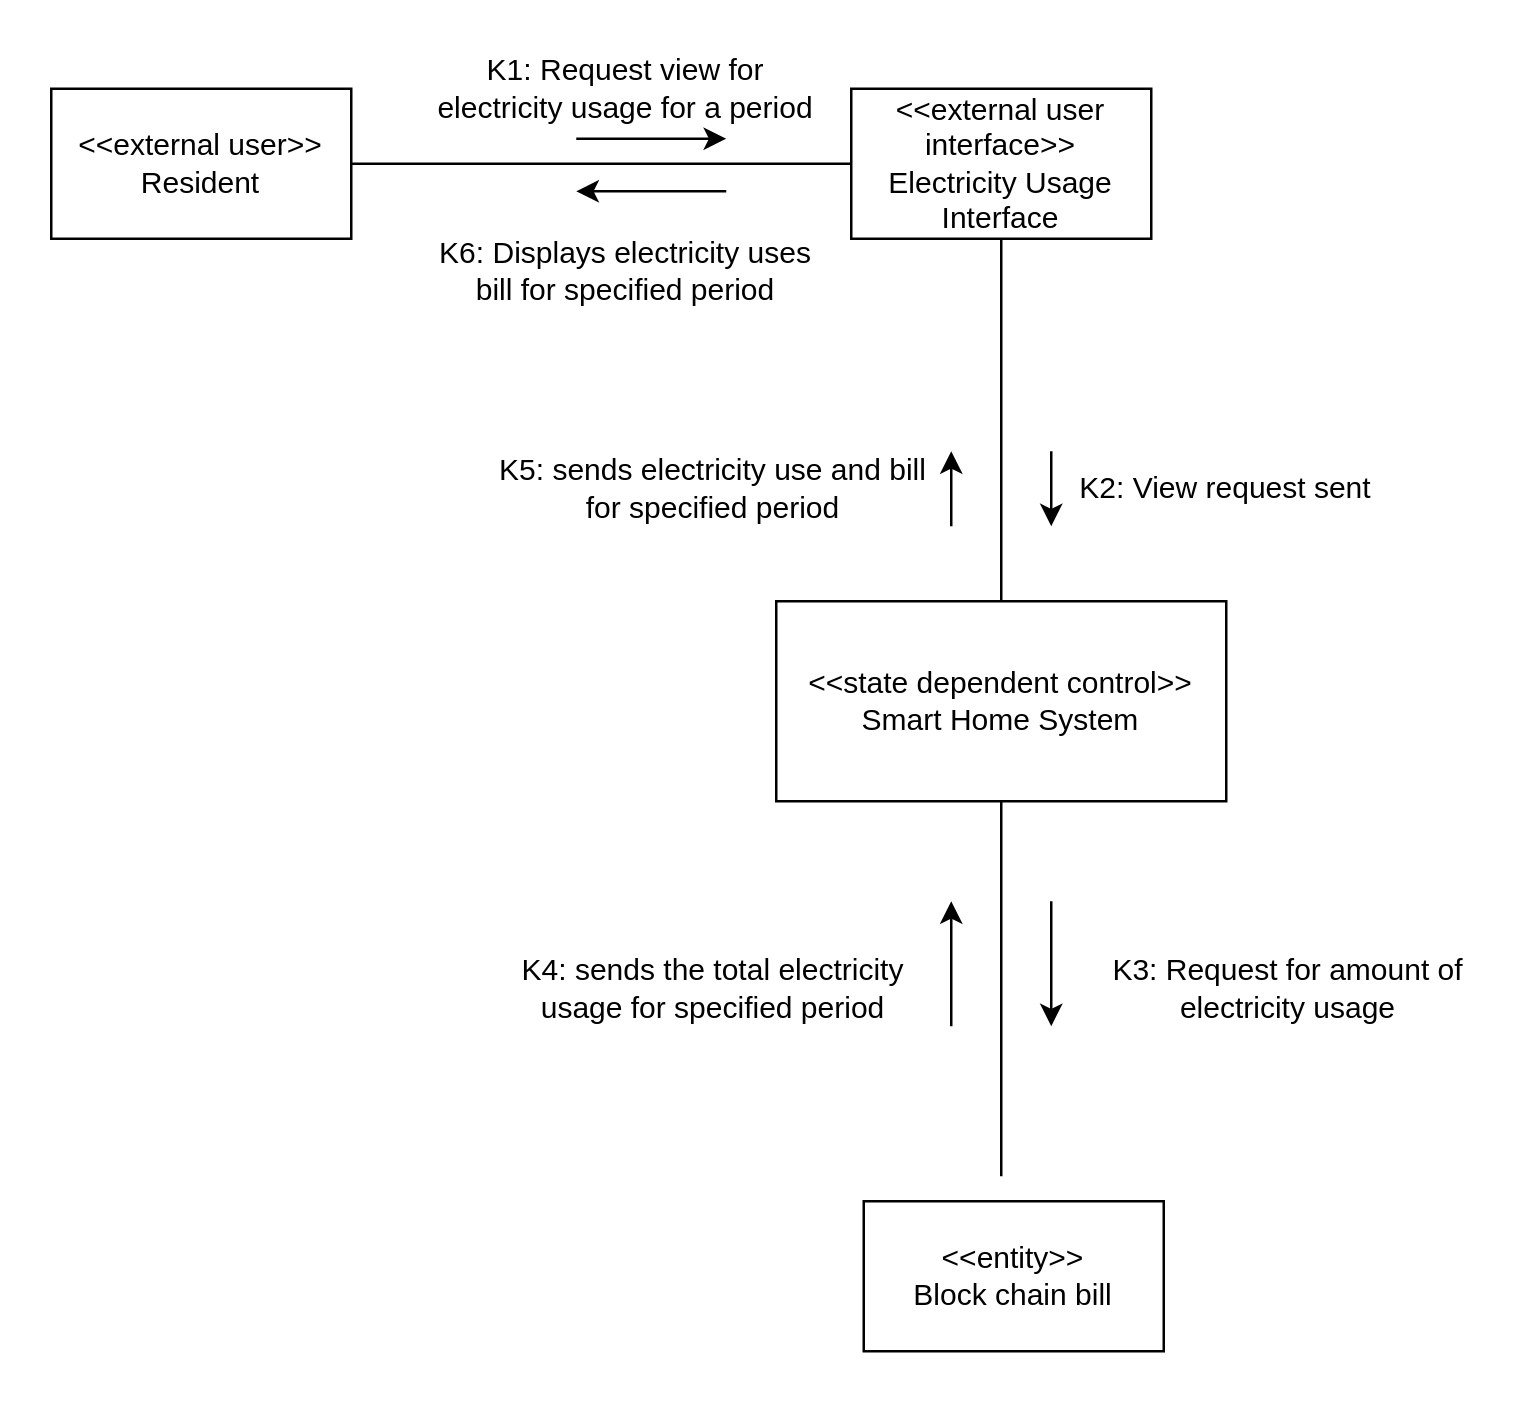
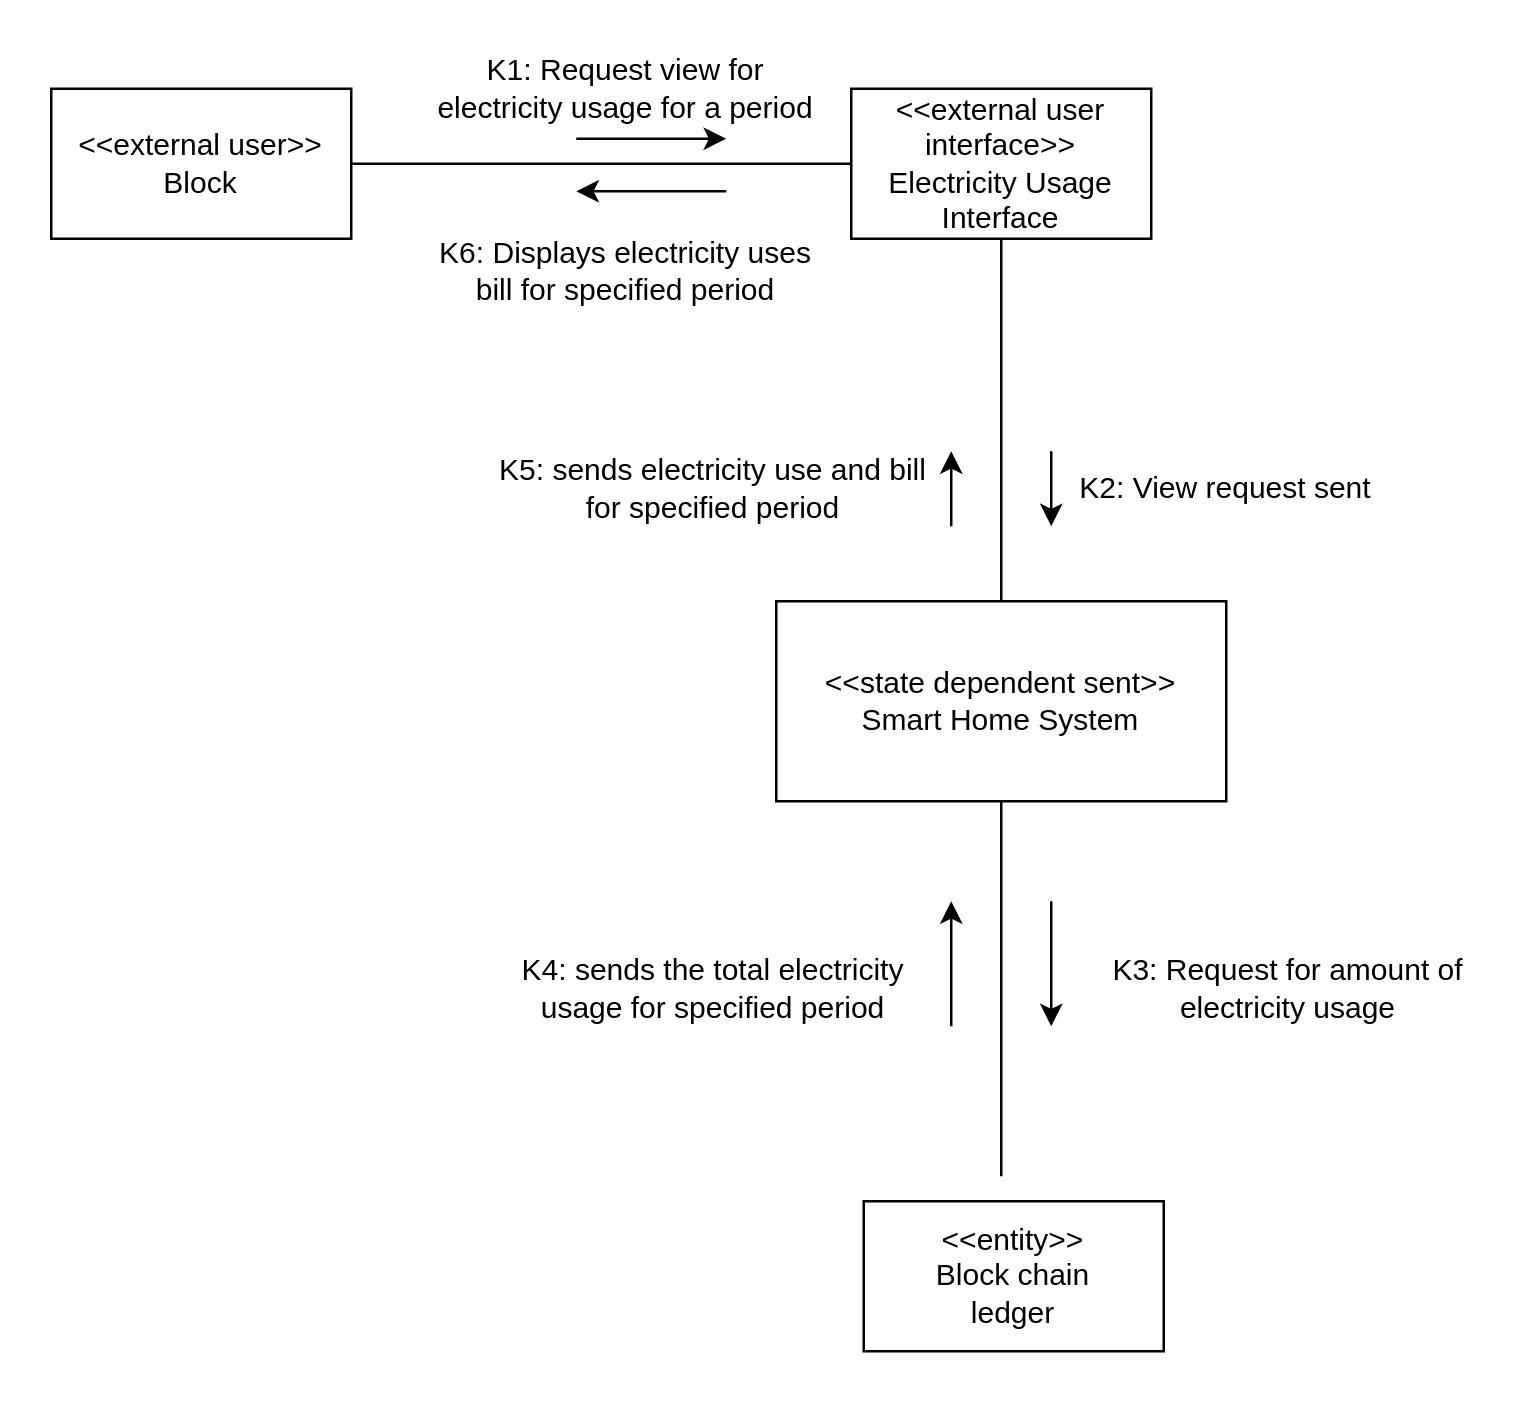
  <mxCell id="0" />
  <mxCell id="1" parent="0" />
- <mxCell id="2" value="&amp;lt;&amp;lt;external user&amp;gt;&amp;gt;&lt;br&gt;Resident" style="rounded=0;whiteSpace=wrap;html=1;" vertex="1" parent="1"><mxGeometry x="20" y="35" width="120" height="60" as="geometry" /></mxCell>
+ <mxCell id="2" value="&amp;lt;&amp;lt;external user&amp;gt;&amp;gt;&lt;br&gt;Block" style="rounded=0;whiteSpace=wrap;html=1;" vertex="1" parent="1"><mxGeometry x="20" y="35" width="120" height="60" as="geometry" /></mxCell>
  <mxCell id="3" value="" style="rounded=0;whiteSpace=wrap;html=1;" vertex="1" parent="1"><mxGeometry x="345" y="480" width="120" height="60" as="geometry" /></mxCell>
  <mxCell id="4" value="" style="rounded=0;whiteSpace=wrap;html=1;" vertex="1" parent="1"><mxGeometry x="310" y="240" width="180" height="80" as="geometry" /></mxCell>
  <mxCell id="5" value="" style="rounded=0;whiteSpace=wrap;html=1;" vertex="1" parent="1"><mxGeometry x="340" y="35" width="120" height="60" as="geometry" /></mxCell>
  <mxCell id="6" value="" style="endArrow=none;html=1;rounded=0;exitX=1;exitY=0.5;exitDx=0;exitDy=0;entryX=0;entryY=0.5;entryDx=0;entryDy=0;" edge="1" parent="1" source="2" target="5"><mxGeometry width="50" height="50" relative="1" as="geometry"><mxPoint x="180" y="235" as="sourcePoint" /><mxPoint x="230" y="185" as="targetPoint" /></mxGeometry></mxCell>
  <mxCell id="7" value="" style="endArrow=none;html=1;rounded=0;exitX=0.5;exitY=1;exitDx=0;exitDy=0;" edge="1" parent="1" source="4"><mxGeometry width="50" height="50" relative="1" as="geometry"><mxPoint x="160" y="130" as="sourcePoint" /><mxPoint x="400" y="470" as="targetPoint" /></mxGeometry></mxCell>
  <mxCell id="8" value="" style="endArrow=none;html=1;rounded=0;exitX=0.5;exitY=1;exitDx=0;exitDy=0;entryX=0.5;entryY=0;entryDx=0;entryDy=0;" edge="1" parent="1" source="5" target="4"><mxGeometry width="50" height="50" relative="1" as="geometry"><mxPoint x="170" y="140" as="sourcePoint" /><mxPoint x="370" y="140" as="targetPoint" /></mxGeometry></mxCell>
  <mxCell id="9" value="" style="endArrow=classic;html=1;rounded=0;" edge="1" parent="1"><mxGeometry width="50" height="50" relative="1" as="geometry"><mxPoint x="230" y="55" as="sourcePoint" /><mxPoint x="290" y="55" as="targetPoint" /></mxGeometry></mxCell>
  <mxCell id="10" value="" style="endArrow=classic;html=1;rounded=0;" edge="1" parent="1"><mxGeometry width="50" height="50" relative="1" as="geometry"><mxPoint x="290" y="76" as="sourcePoint" /><mxPoint x="230" y="76" as="targetPoint" /></mxGeometry></mxCell>
  <mxCell id="11" value="" style="endArrow=classic;html=1;rounded=0;" edge="1" parent="1"><mxGeometry width="50" height="50" relative="1" as="geometry"><mxPoint x="380" y="410" as="sourcePoint" /><mxPoint x="380" y="360" as="targetPoint" /></mxGeometry></mxCell>
  <mxCell id="12" value="" style="endArrow=classic;html=1;rounded=0;" edge="1" parent="1"><mxGeometry width="50" height="50" relative="1" as="geometry"><mxPoint x="420" y="360" as="sourcePoint" /><mxPoint x="420" y="410" as="targetPoint" /></mxGeometry></mxCell>
  <mxCell id="13" value="" style="endArrow=classic;html=1;rounded=0;" edge="1" parent="1"><mxGeometry width="50" height="50" relative="1" as="geometry"><mxPoint x="380" y="210" as="sourcePoint" /><mxPoint x="380" y="180" as="targetPoint" /></mxGeometry></mxCell>
  <mxCell id="14" value="" style="endArrow=classic;html=1;rounded=0;" edge="1" parent="1"><mxGeometry width="50" height="50" relative="1" as="geometry"><mxPoint x="420" y="180" as="sourcePoint" /><mxPoint x="420" y="210" as="targetPoint" /></mxGeometry></mxCell>
  <mxCell id="15" value="&amp;lt;&amp;lt;external user interface&amp;gt;&amp;gt;&lt;br&gt;Electricity Usage Interface" style="text;html=1;strokeColor=none;fillColor=none;align=center;verticalAlign=middle;whiteSpace=wrap;rounded=0;" vertex="1" parent="1"><mxGeometry x="340" y="50" width="120" height="30" as="geometry" /></mxCell>
  <mxCell id="16" value="K2: View request sent" style="text;html=1;strokeColor=none;fillColor=none;align=center;verticalAlign=middle;whiteSpace=wrap;rounded=0;rotation=0;" vertex="1" parent="1"><mxGeometry x="420" y="180" width="140" height="30" as="geometry" /></mxCell>
  <mxCell id="17" value="K5: sends electricity use and bill for specified period" style="text;html=1;strokeColor=none;fillColor=none;align=center;verticalAlign=middle;whiteSpace=wrap;rounded=0;rotation=0;" vertex="1" parent="1"><mxGeometry x="190" y="180" width="190" height="30" as="geometry" /></mxCell>
  <mxCell id="18" value="K6: Displays electricity uses bill for specified period" style="text;html=1;strokeColor=none;fillColor=none;align=center;verticalAlign=middle;whiteSpace=wrap;rounded=0;" vertex="1" parent="1"><mxGeometry x="170" y="90" width="160" height="35" as="geometry" /></mxCell>
  <mxCell id="19" value="K1: Request view for electricity usage for a period" style="text;html=1;strokeColor=none;fillColor=none;align=center;verticalAlign=middle;whiteSpace=wrap;rounded=0;" vertex="1" parent="1"><mxGeometry x="170" y="20" width="160" height="30" as="geometry" /></mxCell>
  <mxCell id="20" value="K3: Request for amount of electricity usage" style="text;html=1;strokeColor=none;fillColor=none;align=center;verticalAlign=middle;whiteSpace=wrap;rounded=0;rotation=0;" vertex="1" parent="1"><mxGeometry x="440" y="380" width="150" height="30" as="geometry" /></mxCell>
  <mxCell id="21" value="K4: sends the total electricity usage for specified period" style="text;html=1;strokeColor=none;fillColor=none;align=center;verticalAlign=middle;whiteSpace=wrap;rounded=0;rotation=0;" vertex="1" parent="1"><mxGeometry x="200" y="380" width="170" height="30" as="geometry" /></mxCell>
- <mxCell id="22" value="&amp;lt;&amp;lt;entity&amp;gt;&amp;gt;&lt;br&gt;Block chain bill" style="text;html=1;strokeColor=none;fillColor=none;align=center;verticalAlign=middle;whiteSpace=wrap;rounded=0;" vertex="1" parent="1"><mxGeometry x="355" y="495" width="100" height="30" as="geometry" /></mxCell>
- <mxCell id="23" value="&amp;lt;&amp;lt;state dependent control&amp;gt;&amp;gt;&lt;br&gt;Smart Home System" style="text;html=1;strokeColor=none;fillColor=none;align=center;verticalAlign=middle;whiteSpace=wrap;rounded=0;" vertex="1" parent="1"><mxGeometry x="315" y="265" width="170" height="30" as="geometry" /></mxCell>
+ <mxCell id="22" value="&amp;lt;&amp;lt;entity&amp;gt;&amp;gt;&lt;br&gt;Block chain ledger" style="text;html=1;strokeColor=none;fillColor=none;align=center;verticalAlign=middle;whiteSpace=wrap;rounded=0;" vertex="1" parent="1"><mxGeometry x="355" y="495" width="100" height="30" as="geometry" /></mxCell>
+ <mxCell id="23" value="&amp;lt;&amp;lt;state dependent sent&amp;gt;&amp;gt;&lt;br&gt;Smart Home System" style="text;html=1;strokeColor=none;fillColor=none;align=center;verticalAlign=middle;whiteSpace=wrap;rounded=0;" vertex="1" parent="1"><mxGeometry x="315" y="265" width="170" height="30" as="geometry" /></mxCell>
